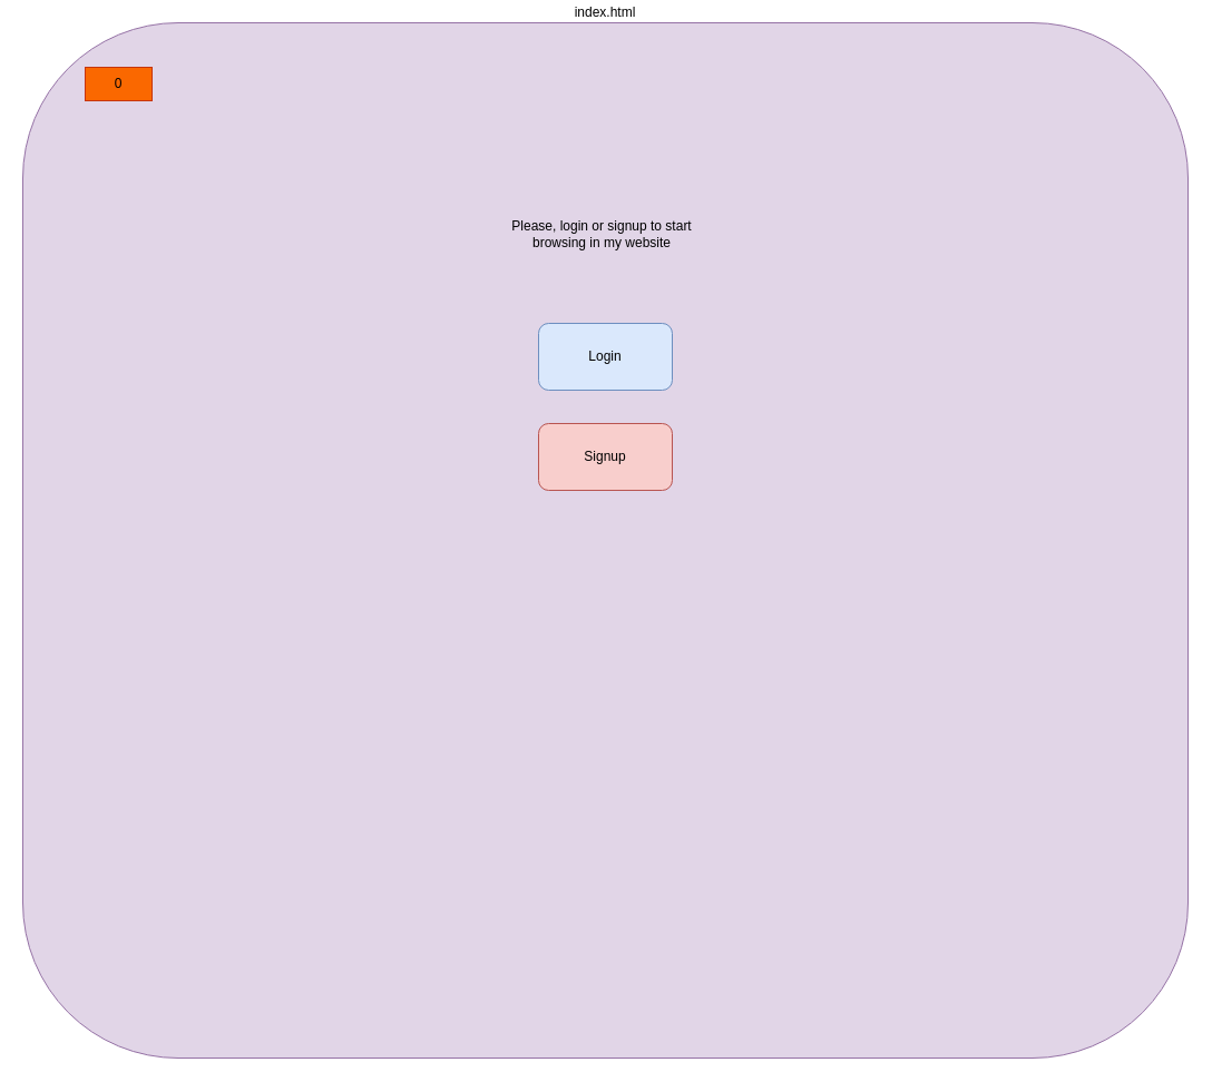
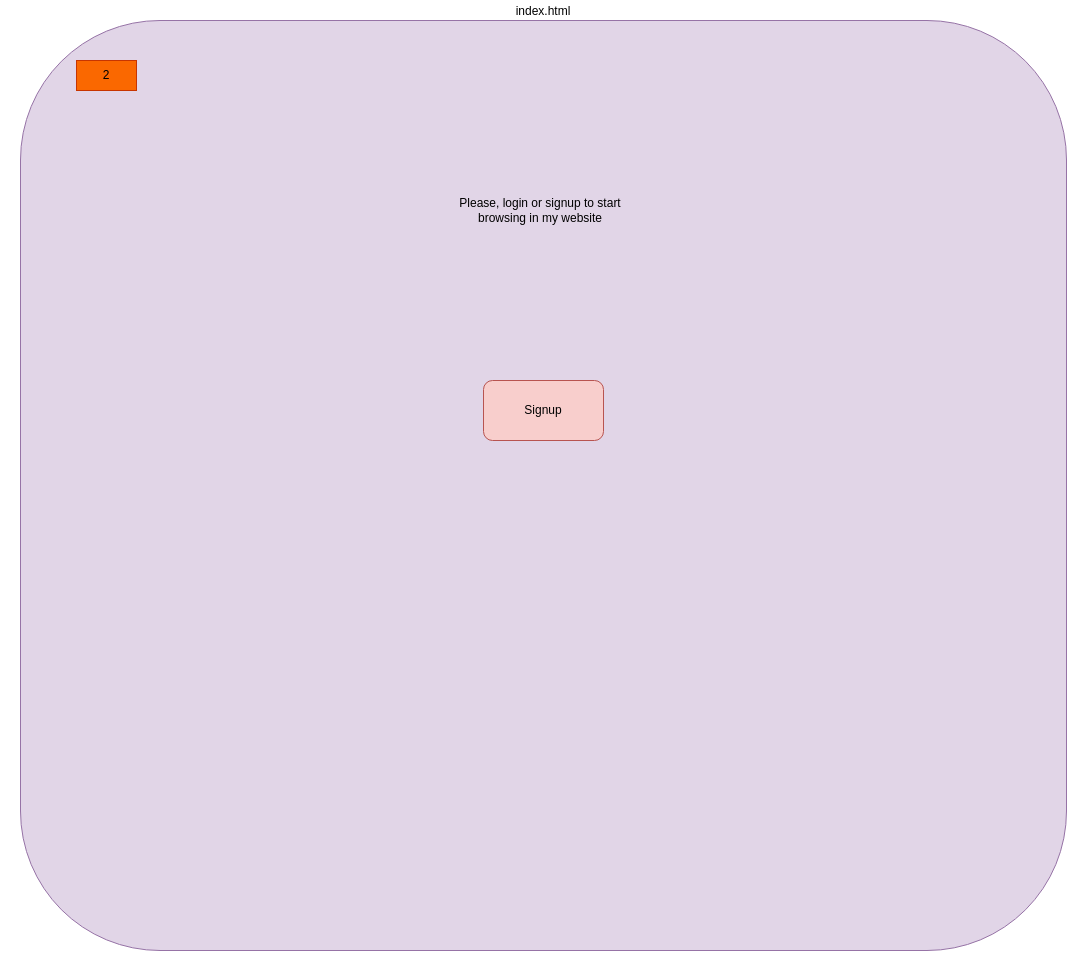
  <mxCell id="0" />
  <mxCell id="1" parent="0" />
  <mxCell id="2" value="index.html" style="rounded=1;whiteSpace=wrap;html=1;labelPosition=center;verticalLabelPosition=top;align=center;verticalAlign=bottom;fillColor=#e1d5e7;strokeColor=#9673a6;" parent="1" vertex="1"><mxGeometry x="20" y="20" width="1046" height="930" as="geometry" /></mxCell>
- <mxCell id="3" value="0" style="text;html=1;strokeColor=#C73500;fillColor=#fa6800;align=center;verticalAlign=middle;whiteSpace=wrap;rounded=0;fontColor=#000000;" vertex="1" parent="1"><mxGeometry x="76" y="60" width="60" height="30" as="geometry" /></mxCell>
+ <mxCell id="3" value="2" style="text;html=1;strokeColor=#C73500;fillColor=#fa6800;align=center;verticalAlign=middle;whiteSpace=wrap;rounded=0;fontColor=#000000;" vertex="1" parent="1"><mxGeometry x="76" y="60" width="60" height="30" as="geometry" /></mxCell>
  <mxCell id="4" value="Please, login or signup to start browsing in my website" style="text;html=1;strokeColor=none;fillColor=none;align=center;verticalAlign=middle;whiteSpace=wrap;rounded=0;" vertex="1" parent="1"><mxGeometry x="439.5" y="180" width="200" height="60" as="geometry" /></mxCell>
- <mxCell id="5" value="Login" style="rounded=1;whiteSpace=wrap;html=1;fillColor=#dae8fc;strokeColor=#6c8ebf;" vertex="1" parent="1"><mxGeometry x="483" y="290" width="120" height="60" as="geometry" /></mxCell>
  <mxCell id="6" value="Signup" style="rounded=1;whiteSpace=wrap;html=1;fillColor=#f8cecc;strokeColor=#b85450;" vertex="1" parent="1"><mxGeometry x="483" y="380" width="120" height="60" as="geometry" /></mxCell>
